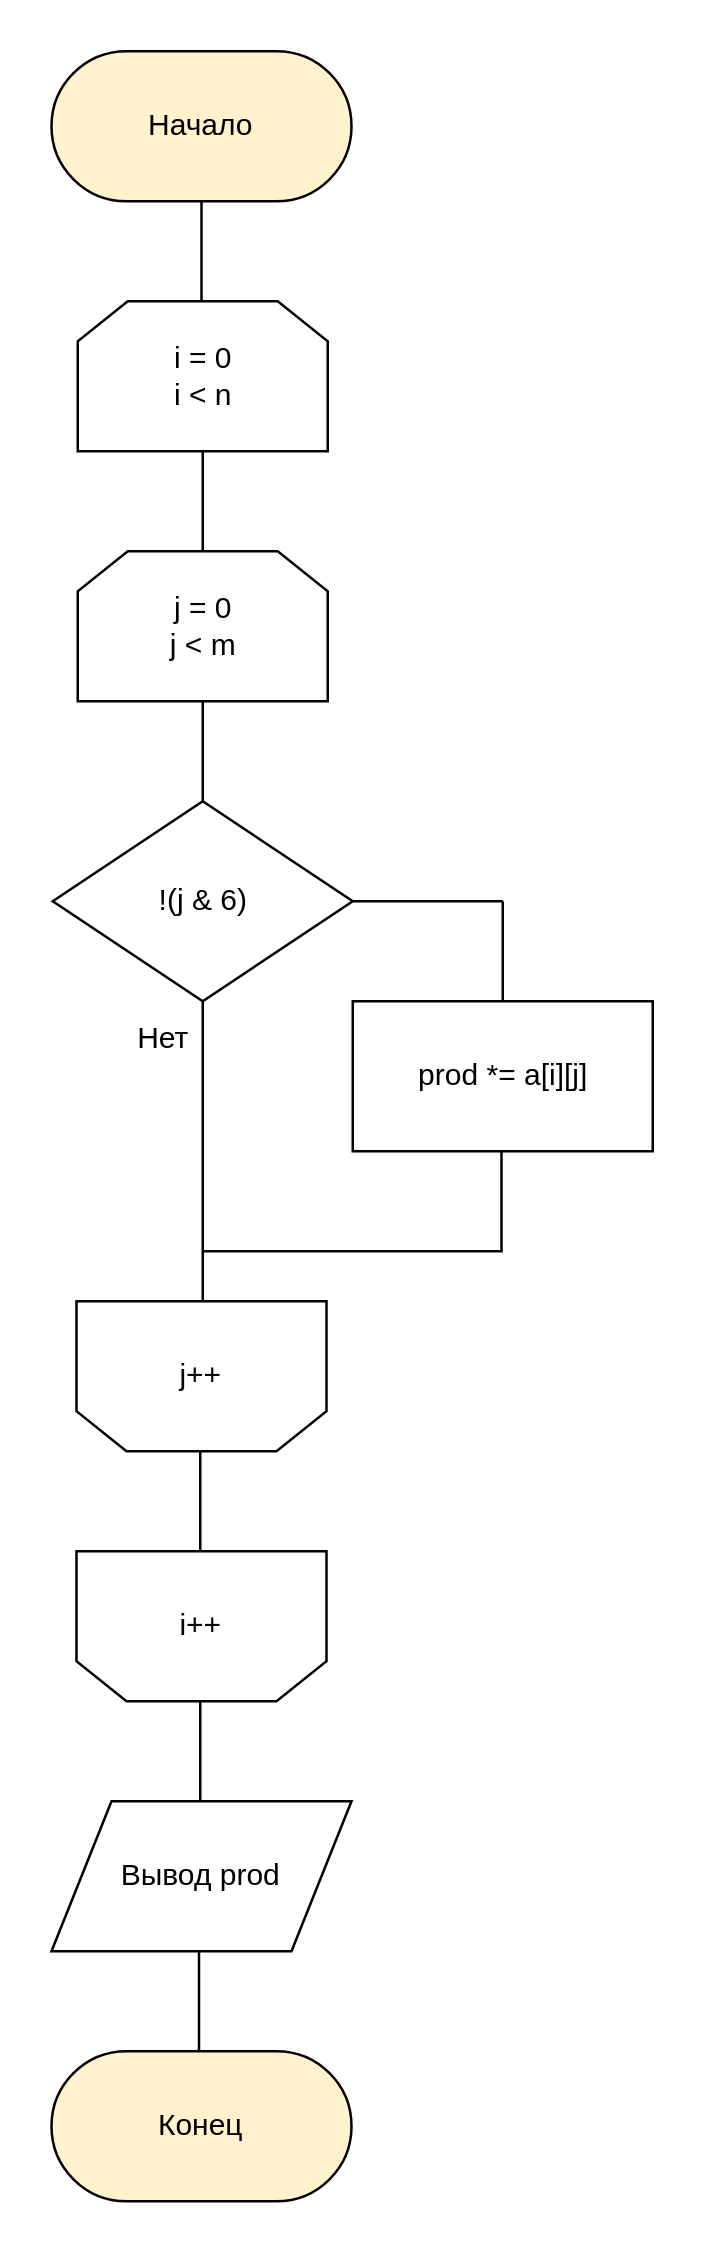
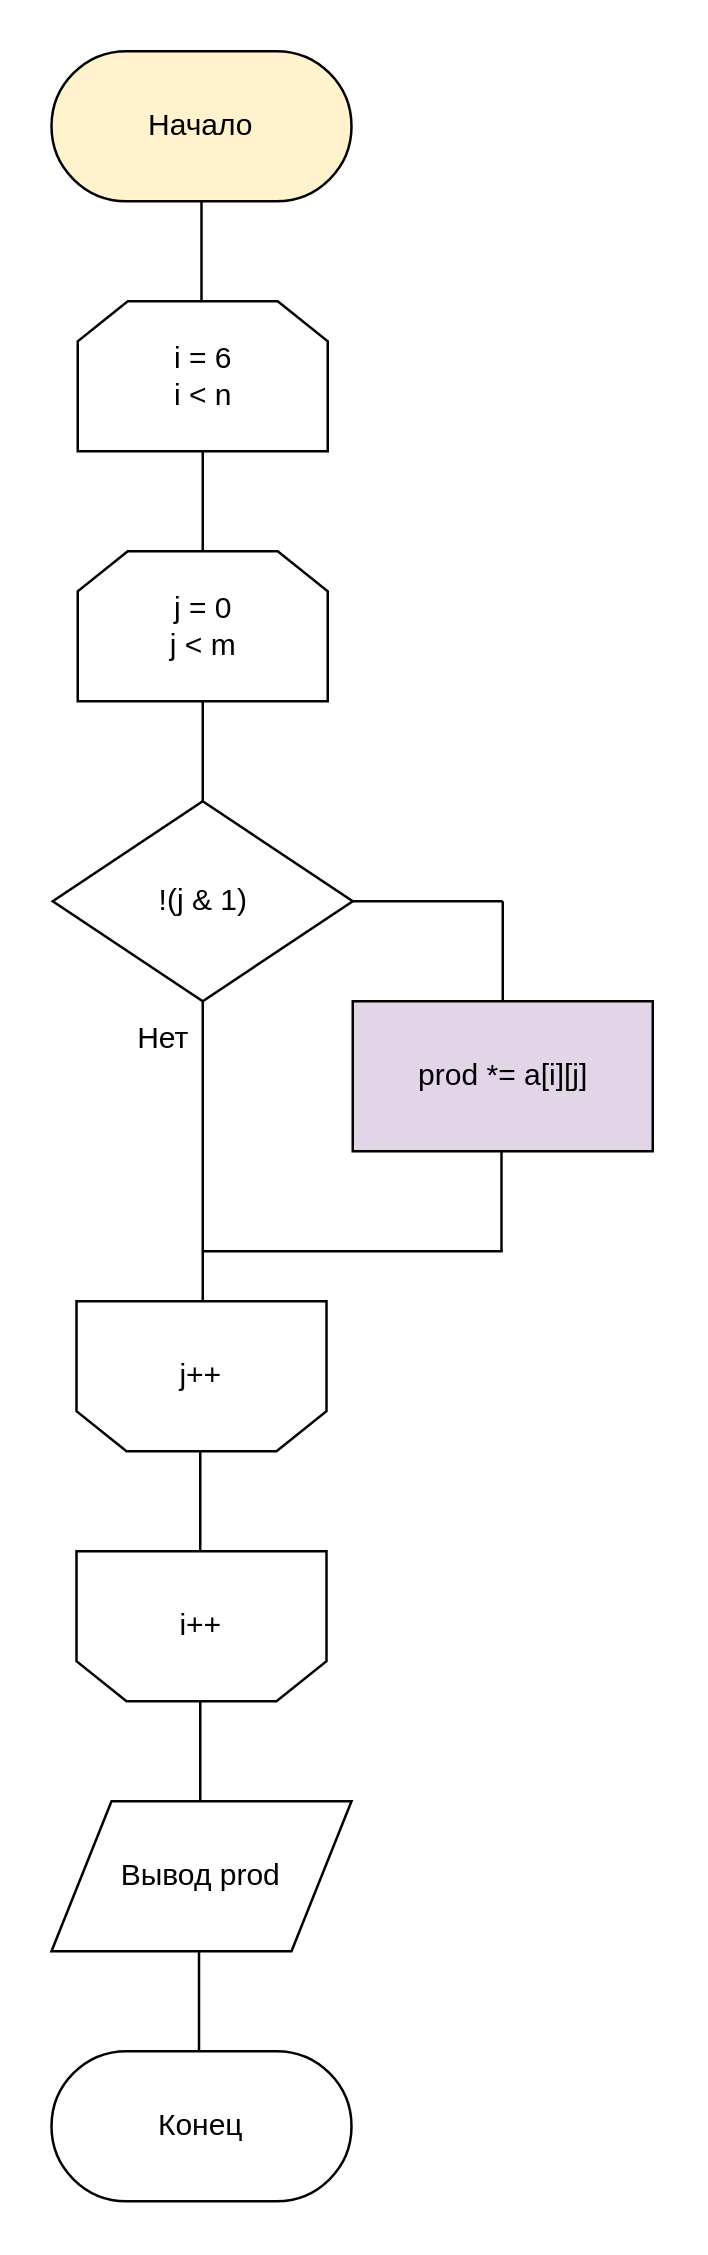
  <mxCell id="0" />
  <mxCell id="1" parent="0" />
  <mxCell id="2" value="Начало" style="rounded=1;whiteSpace=wrap;html=1;arcSize=50;fillColor=#fff2cc;" vertex="1" parent="1"><mxGeometry x="20" y="20" width="120" height="60" as="geometry" /></mxCell>
  <mxCell id="3" value="" style="endArrow=none;html=1;entryX=0.5;entryY=1;entryDx=0;entryDy=0;exitX=0.5;exitY=0;exitDx=0;exitDy=0;" edge="1" parent="1"><mxGeometry width="50" height="50" relative="1" as="geometry"><mxPoint x="80" y="120" as="sourcePoint" /><mxPoint x="80" y="80" as="targetPoint" /></mxGeometry></mxCell>
- <mxCell id="4" value="i = 0&lt;br&gt;i &amp;lt; n" style="shape=loopLimit;whiteSpace=wrap;html=1;" vertex="1" parent="1"><mxGeometry x="30.5" y="120" width="100" height="60" as="geometry" /></mxCell>
+ <mxCell id="4" value="i = 6&lt;br&gt;i &amp;lt; n" style="shape=loopLimit;whiteSpace=wrap;html=1;" vertex="1" parent="1"><mxGeometry x="30.5" y="120" width="100" height="60" as="geometry" /></mxCell>
  <mxCell id="5" value="" style="endArrow=none;html=1;entryX=0.5;entryY=1;entryDx=0;entryDy=0;exitX=0.5;exitY=0;exitDx=0;exitDy=0;" edge="1" parent="1"><mxGeometry width="50" height="50" relative="1" as="geometry"><mxPoint x="80.5" y="220" as="sourcePoint" /><mxPoint x="80.5" y="180" as="targetPoint" /></mxGeometry></mxCell>
  <mxCell id="6" value="j++" style="shape=loopLimit;whiteSpace=wrap;html=1;rounded=0;shadow=0;comic=0;gradientColor=none;align=center;rotation=0;direction=west;" vertex="1" parent="1"><mxGeometry x="30" y="520" width="100" height="60" as="geometry" /></mxCell>
  <mxCell id="7" value="j = 0&lt;br&gt;j &amp;lt; m" style="shape=loopLimit;whiteSpace=wrap;html=1;" vertex="1" parent="1"><mxGeometry x="30.5" y="220" width="100" height="60" as="geometry" /></mxCell>
  <mxCell id="8" value="" style="endArrow=none;html=1;entryX=0.5;entryY=1;entryDx=0;entryDy=0;exitX=0.5;exitY=0;exitDx=0;exitDy=0;" edge="1" parent="1"><mxGeometry width="50" height="50" relative="1" as="geometry"><mxPoint x="79.5" y="620" as="sourcePoint" /><mxPoint x="79.5" y="580" as="targetPoint" /></mxGeometry></mxCell>
  <mxCell id="9" value="i++" style="shape=loopLimit;whiteSpace=wrap;html=1;rounded=0;shadow=0;comic=0;gradientColor=none;align=center;rotation=0;direction=west;" vertex="1" parent="1"><mxGeometry x="30" y="620" width="100" height="60" as="geometry" /></mxCell>
- <mxCell id="10" value="!(j &amp;amp; 6)" style="rhombus;whiteSpace=wrap;html=1;rounded=0;shadow=0;comic=0;gradientColor=none;align=center;" vertex="1" parent="1"><mxGeometry x="20.5" y="320" width="120" height="80" as="geometry" /></mxCell>
+ <mxCell id="10" value="!(j &amp;amp; 1)" style="rhombus;whiteSpace=wrap;html=1;rounded=0;shadow=0;comic=0;gradientColor=none;align=center;" vertex="1" parent="1"><mxGeometry x="20.5" y="320" width="120" height="80" as="geometry" /></mxCell>
  <mxCell id="11" value="" style="endArrow=none;html=1;entryX=0.5;entryY=1;entryDx=0;entryDy=0;exitX=0.5;exitY=0;exitDx=0;exitDy=0;" edge="1" parent="1"><mxGeometry width="50" height="50" relative="1" as="geometry"><mxPoint x="80.5" y="320" as="sourcePoint" /><mxPoint x="80.5" y="280" as="targetPoint" /></mxGeometry></mxCell>
  <mxCell id="12" value="" style="endArrow=none;html=1;entryX=1;entryY=0.5;entryDx=0;entryDy=0;" edge="1" parent="1" target="10"><mxGeometry width="50" height="50" relative="1" as="geometry"><mxPoint x="200.5" y="360" as="sourcePoint" /><mxPoint x="70.5" y="600" as="targetPoint" /></mxGeometry></mxCell>
  <mxCell id="13" value="" style="endArrow=none;html=1;entryX=0.5;entryY=1;entryDx=0;entryDy=0;exitX=0.5;exitY=0;exitDx=0;exitDy=0;" edge="1" parent="1"><mxGeometry width="50" height="50" relative="1" as="geometry"><mxPoint x="200.5" y="400" as="sourcePoint" /><mxPoint x="200.5" y="360" as="targetPoint" /></mxGeometry></mxCell>
  <mxCell id="14" value="Нет" style="text;html=1;strokeColor=none;fillColor=none;align=center;verticalAlign=middle;whiteSpace=wrap;rounded=0;" vertex="1" parent="1"><mxGeometry x="50" y="405" width="30" height="20" as="geometry" /></mxCell>
  <mxCell id="15" value="" style="endArrow=none;html=1;entryX=0.5;entryY=1;entryDx=0;entryDy=0;exitX=0.5;exitY=1;exitDx=0;exitDy=0;" edge="1" parent="1"><mxGeometry width="50" height="50" relative="1" as="geometry"><mxPoint x="80.5" y="520" as="sourcePoint" /><mxPoint x="80.5" y="400" as="targetPoint" /></mxGeometry></mxCell>
  <mxCell id="16" value="" style="endArrow=none;html=1;entryX=0.5;entryY=1;entryDx=0;entryDy=0;exitX=0.5;exitY=0;exitDx=0;exitDy=0;" edge="1" parent="1"><mxGeometry width="50" height="50" relative="1" as="geometry"><mxPoint x="200" y="500" as="sourcePoint" /><mxPoint x="200" y="460" as="targetPoint" /></mxGeometry></mxCell>
  <mxCell id="17" value="" style="endArrow=none;html=1;" edge="1" parent="1"><mxGeometry width="50" height="50" relative="1" as="geometry"><mxPoint x="200.5" y="500" as="sourcePoint" /><mxPoint x="80.5" y="500" as="targetPoint" /></mxGeometry></mxCell>
- <mxCell id="18" value="prod *= a[i][j]" style="rounded=0;whiteSpace=wrap;html=1;" vertex="1" parent="1"><mxGeometry x="140.5" y="400" width="120" height="60" as="geometry" /></mxCell>
+ <mxCell id="18" value="prod *= a[i][j]" style="rounded=0;whiteSpace=wrap;html=1;fillColor=#e1d5e7;" vertex="1" parent="1"><mxGeometry x="140.5" y="400" width="120" height="60" as="geometry" /></mxCell>
  <mxCell id="19" value="" style="endArrow=none;html=1;entryX=0.5;entryY=1;entryDx=0;entryDy=0;exitX=0.5;exitY=0;exitDx=0;exitDy=0;" edge="1" parent="1"><mxGeometry width="50" height="50" relative="1" as="geometry"><mxPoint x="79.5" y="720" as="sourcePoint" /><mxPoint x="79.5" y="680" as="targetPoint" /></mxGeometry></mxCell>
  <mxCell id="20" value="Вывод prod" style="shape=parallelogram;perimeter=parallelogramPerimeter;whiteSpace=wrap;html=1;" vertex="1" parent="1"><mxGeometry x="20" y="720" width="120" height="60" as="geometry" /></mxCell>
- <mxCell id="21" value="Конец" style="rounded=1;whiteSpace=wrap;html=1;arcSize=50;fillColor=#fff2cc;" vertex="1" parent="1"><mxGeometry x="20" y="820" width="120" height="60" as="geometry" /></mxCell>
+ <mxCell id="21" value="Конец" style="rounded=1;whiteSpace=wrap;html=1;arcSize=50;" vertex="1" parent="1"><mxGeometry x="20" y="820" width="120" height="60" as="geometry" /></mxCell>
  <mxCell id="22" value="" style="endArrow=none;html=1;entryX=0.5;entryY=1;entryDx=0;entryDy=0;exitX=0.5;exitY=0;exitDx=0;exitDy=0;" edge="1" parent="1"><mxGeometry width="50" height="50" relative="1" as="geometry"><mxPoint x="79" y="820" as="sourcePoint" /><mxPoint x="79" y="780" as="targetPoint" /></mxGeometry></mxCell>
